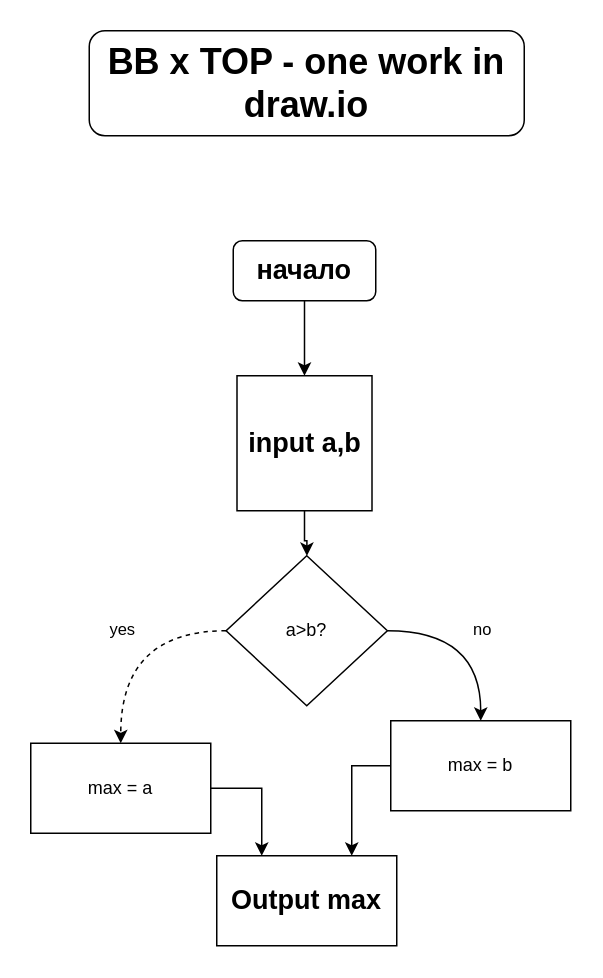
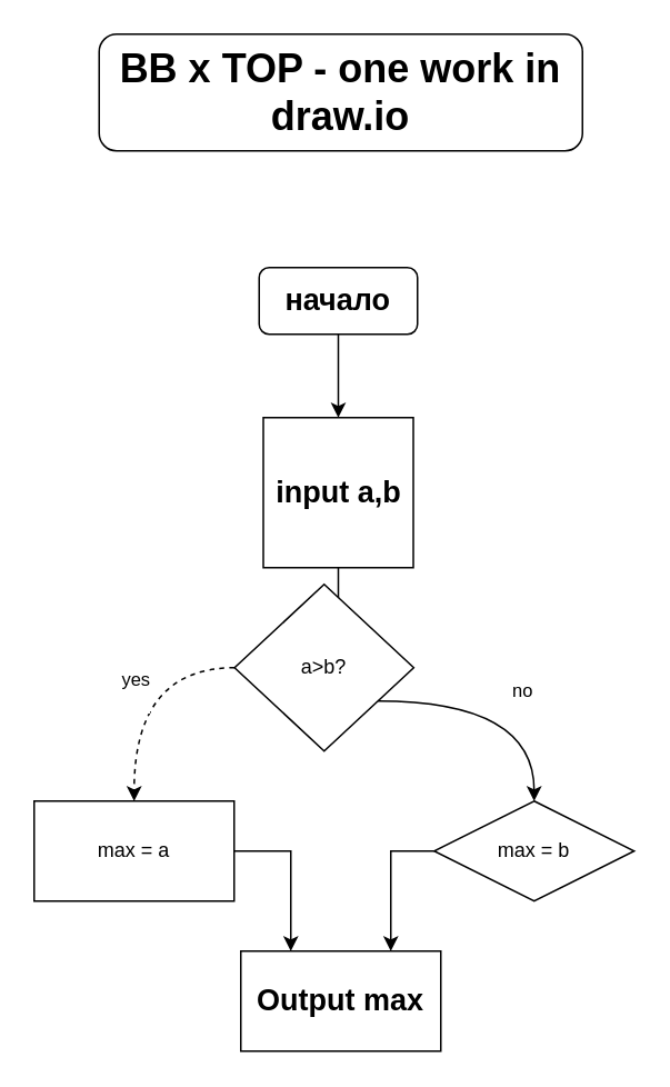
  <mxCell id="0" />
  <mxCell id="1" parent="0" />
  <mxCell id="2" value="&lt;h1&gt;BB x TOP - one work in draw.io&lt;/h1&gt;" style="rounded=1;whiteSpace=wrap;html=1;" vertex="1" parent="1"><mxGeometry x="59" y="20" width="290" height="70" as="geometry" /></mxCell>
  <mxCell id="3" value="" style="edgeStyle=orthogonalEdgeStyle;rounded=0;orthogonalLoop=1;jettySize=auto;html=1;" edge="1" parent="1" source="4" target="6"><mxGeometry relative="1" as="geometry" /></mxCell>
  <mxCell id="4" value="&lt;h2&gt;начало&lt;/h2&gt;" style="rounded=1;whiteSpace=wrap;html=1;" vertex="1" parent="1"><mxGeometry x="155" y="160" width="95" height="40" as="geometry" /></mxCell>
  <mxCell id="5" value="" style="edgeStyle=orthogonalEdgeStyle;rounded=0;orthogonalLoop=1;jettySize=auto;html=1;" edge="1" parent="1" source="6" target="11"><mxGeometry relative="1" as="geometry" /></mxCell>
  <mxCell id="6" value="&lt;h2&gt;input a,b&lt;/h2&gt;" style="whiteSpace=wrap;html=1;aspect=fixed;" vertex="1" parent="1"><mxGeometry x="157.5" y="250" width="90" height="90" as="geometry" /></mxCell>
  <mxCell id="7" value="" style="edgeStyle=orthogonalEdgeStyle;rounded=0;orthogonalLoop=1;jettySize=auto;html=1;strokeColor=default;curved=1;" edge="1" parent="1" source="11" target="12"><mxGeometry relative="1" as="geometry"><Array as="points"><mxPoint x="320" y="420" /></Array></mxGeometry></mxCell>
  <mxCell id="8" value="&lt;div&gt;no&lt;/div&gt;&lt;div&gt;&lt;br&gt;&lt;/div&gt;" style="edgeLabel;html=1;align=center;verticalAlign=middle;resizable=0;points=[];" vertex="1" connectable="0" parent="7"><mxGeometry x="0.117" relative="1" as="geometry"><mxPoint as="offset" /></mxGeometry></mxCell>
  <mxCell id="9" value="" style="edgeStyle=orthogonalEdgeStyle;rounded=0;orthogonalLoop=1;jettySize=auto;html=1;curved=1;dashed=1;" edge="1" parent="1" source="11" target="14"><mxGeometry relative="1" as="geometry" /></mxCell>
  <mxCell id="10" value="&lt;div&gt;yes&lt;/div&gt;&lt;div&gt;&lt;br&gt;&lt;/div&gt;" style="edgeLabel;html=1;align=center;verticalAlign=middle;resizable=0;points=[];" vertex="1" connectable="0" parent="9"><mxGeometry x="0.079" y="-2" relative="1" as="geometry"><mxPoint x="2" y="-2" as="offset" /></mxGeometry></mxCell>
- <mxCell id="11" value="a&amp;gt;b?" style="rhombus;whiteSpace=wrap;html=1;" vertex="1" parent="1"><mxGeometry x="150.25" y="370" width="107.5" height="100" as="geometry" /></mxCell>
- <mxCell id="12" value="max = b" style="whiteSpace=wrap;html=1;" vertex="1" parent="1"><mxGeometry x="260" y="480" width="120" height="60" as="geometry" /></mxCell>
+ <mxCell id="11" value="a&amp;gt;b?" style="rhombus;whiteSpace=wrap;html=1;" vertex="1" parent="1"><mxGeometry x="140.25" y="350" width="107.5" height="100" as="geometry" /></mxCell>
+ <mxCell id="12" value="max = b" style="rhombus;whiteSpace=wrap;html=1;" vertex="1" parent="1"><mxGeometry x="260" y="480" width="120" height="60" as="geometry" /></mxCell>
  <mxCell id="13" style="edgeStyle=orthogonalEdgeStyle;rounded=0;orthogonalLoop=1;jettySize=auto;html=1;exitX=1;exitY=0.5;exitDx=0;exitDy=0;entryX=0.25;entryY=0;entryDx=0;entryDy=0;" edge="1" parent="1" source="14" target="15"><mxGeometry relative="1" as="geometry" /></mxCell>
- <mxCell id="14" value="max = a" style="whiteSpace=wrap;html=1;" vertex="1" parent="1"><mxGeometry x="20" y="495" width="120" height="60" as="geometry" /></mxCell>
+ <mxCell id="14" value="max = a" style="whiteSpace=wrap;html=1;" vertex="1" parent="1"><mxGeometry x="20" y="480" width="120" height="60" as="geometry" /></mxCell>
  <mxCell id="15" value="&lt;h2&gt;Output max&lt;/h2&gt;" style="whiteSpace=wrap;html=1;" vertex="1" parent="1"><mxGeometry x="144" y="570" width="120" height="60" as="geometry" /></mxCell>
  <mxCell id="16" style="edgeStyle=orthogonalEdgeStyle;rounded=0;orthogonalLoop=1;jettySize=auto;html=1;exitX=0;exitY=0.5;exitDx=0;exitDy=0;entryX=0.75;entryY=0;entryDx=0;entryDy=0;" edge="1" parent="1" source="12" target="15"><mxGeometry relative="1" as="geometry"><Array as="points"><mxPoint x="234" y="510" /></Array></mxGeometry></mxCell>
